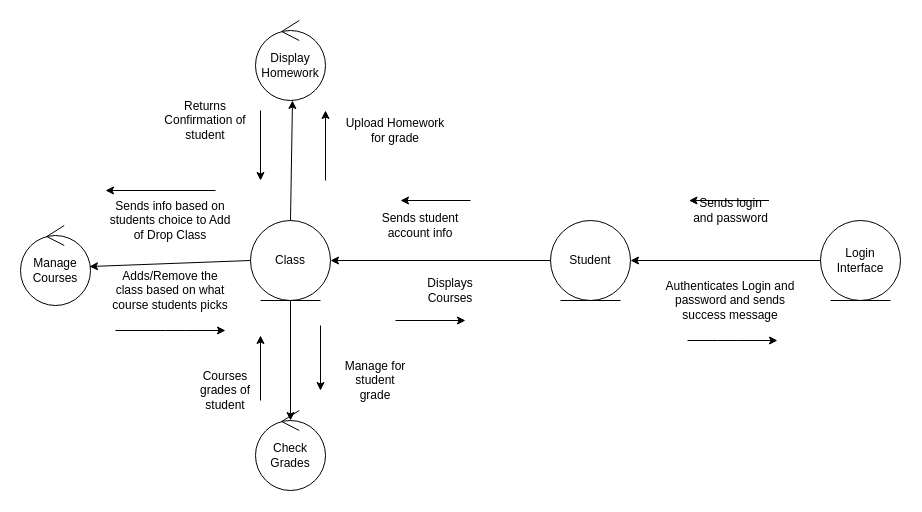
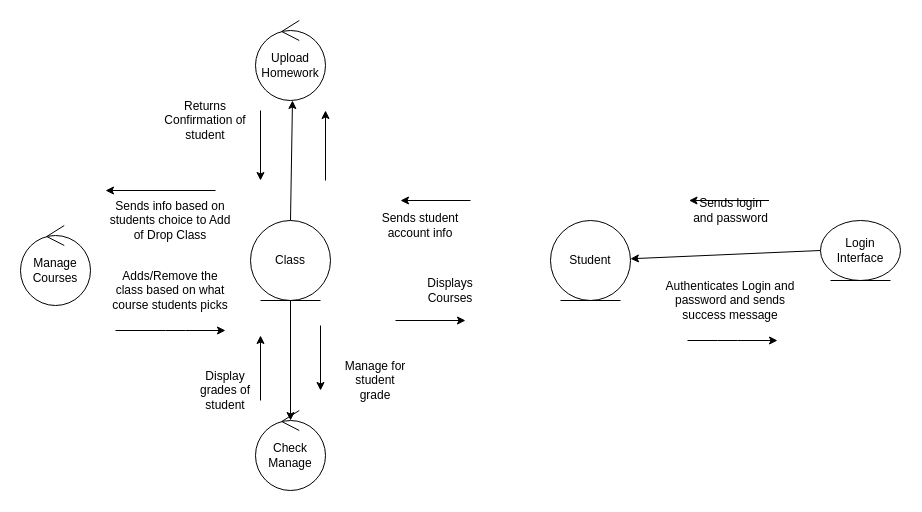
  <mxCell id="0" />
  <mxCell id="1" parent="0" />
  <mxCell id="2" value="Manage Courses" style="ellipse;shape=umlControl;whiteSpace=wrap;html=1;" parent="1" vertex="1"><mxGeometry x="20" y="225" width="70" height="80" as="geometry" /></mxCell>
- <mxCell id="3" value="Display Homework" style="ellipse;shape=umlControl;whiteSpace=wrap;html=1;" parent="1" vertex="1"><mxGeometry x="255" y="20" width="70" height="80" as="geometry" /></mxCell>
- <mxCell id="4" value="Check Grades" style="ellipse;shape=umlControl;whiteSpace=wrap;html=1;" parent="1" vertex="1"><mxGeometry x="255" y="410" width="70" height="80" as="geometry" /></mxCell>
+ <mxCell id="3" value="Upload Homework" style="ellipse;shape=umlControl;whiteSpace=wrap;html=1;" parent="1" vertex="1"><mxGeometry x="255" y="20" width="70" height="80" as="geometry" /></mxCell>
+ <mxCell id="4" value="Check Manage" style="ellipse;shape=umlControl;whiteSpace=wrap;html=1;" parent="1" vertex="1"><mxGeometry x="255" y="410" width="70" height="80" as="geometry" /></mxCell>
  <mxCell id="5" value="Class" style="ellipse;shape=umlEntity;whiteSpace=wrap;html=1;" parent="1" vertex="1"><mxGeometry x="250" y="220" width="80" height="80" as="geometry" /></mxCell>
- <mxCell id="6" value="Login Interface" style="ellipse;shape=umlEntity;whiteSpace=wrap;html=1;" parent="1" vertex="1"><mxGeometry x="820" y="220" width="80" height="80" as="geometry" /></mxCell>
+ <mxCell id="6" value="Login Interface" style="ellipse;shape=umlEntity;whiteSpace=wrap;html=1;" parent="1" vertex="1"><mxGeometry x="820" y="220" width="80" height="60" as="geometry" /></mxCell>
  <mxCell id="7" value="" style="endArrow=classic;html=1;exitX=0;exitY=0.5;exitDx=0;exitDy=0;" parent="1" source="24" edge="1"><mxGeometry width="50" height="50" relative="1" as="geometry"><mxPoint x="500" y="300" as="sourcePoint" /><mxPoint x="570" y="260" as="targetPoint" /></mxGeometry></mxCell>
  <mxCell id="8" value="" style="endArrow=classic;html=1;exitX=0.5;exitY=0;exitDx=0;exitDy=0;" parent="1" source="5" edge="1"><mxGeometry width="50" height="50" relative="1" as="geometry"><mxPoint x="330" y="220" as="sourcePoint" /><mxPoint x="292" y="100" as="targetPoint" /></mxGeometry></mxCell>
- <mxCell id="9" value="" style="endArrow=classic;html=1;entryX=0.986;entryY=0.513;entryDx=0;entryDy=0;entryPerimeter=0;exitX=0;exitY=0.5;exitDx=0;exitDy=0;" parent="1" source="5" target="2" edge="1"><mxGeometry width="50" height="50" relative="1" as="geometry"><mxPoint x="500" y="300" as="sourcePoint" /><mxPoint x="550" y="250" as="targetPoint" /></mxGeometry></mxCell>
- <mxCell id="10" value="" style="endArrow=classic;html=1;exitX=0;exitY=0.5;exitDx=0;exitDy=0;entryX=1;entryY=0.5;entryDx=0;entryDy=0;" parent="1" source="24" target="5" edge="1"><mxGeometry width="50" height="50" relative="1" as="geometry"><mxPoint x="500" y="300" as="sourcePoint" /><mxPoint x="550" y="250" as="targetPoint" /></mxGeometry></mxCell>
  <mxCell id="11" value="" style="endArrow=classic;html=1;exitX=0.5;exitY=1;exitDx=0;exitDy=0;" parent="1" source="5" edge="1"><mxGeometry width="50" height="50" relative="1" as="geometry"><mxPoint x="305" y="380" as="sourcePoint" /><mxPoint x="290" y="420" as="targetPoint" /></mxGeometry></mxCell>
  <mxCell id="12" value="" style="endArrow=classic;html=1;" parent="1" edge="1"><mxGeometry width="50" height="50" relative="1" as="geometry"><mxPoint x="687" y="340" as="sourcePoint" /><mxPoint x="777" y="340" as="targetPoint" /><Array as="points"><mxPoint x="727" y="340" /></Array></mxGeometry></mxCell>
  <mxCell id="13" value="" style="endArrow=classic;html=1;" parent="1" edge="1"><mxGeometry width="50" height="50" relative="1" as="geometry"><mxPoint x="768.5" y="200" as="sourcePoint" /><mxPoint x="688.5" y="200" as="targetPoint" /></mxGeometry></mxCell>
  <mxCell id="14" value="Sends login and password" style="text;html=1;strokeColor=none;fillColor=none;align=center;verticalAlign=middle;whiteSpace=wrap;rounded=0;" parent="1" vertex="1"><mxGeometry x="688.5" y="200" width="83" height="20" as="geometry" /></mxCell>
  <mxCell id="15" value="Authenticates Login and password and sends success message " style="text;html=1;strokeColor=none;fillColor=none;align=center;verticalAlign=middle;whiteSpace=wrap;rounded=0;" parent="1" vertex="1"><mxGeometry x="660" y="290" width="140" height="20" as="geometry" /></mxCell>
  <mxCell id="16" value="" style="endArrow=classic;html=1;" parent="1" edge="1"><mxGeometry width="50" height="50" relative="1" as="geometry"><mxPoint x="395" y="320" as="sourcePoint" /><mxPoint x="465" y="320" as="targetPoint" /></mxGeometry></mxCell>
  <mxCell id="17" value="" style="endArrow=classic;html=1;" parent="1" edge="1"><mxGeometry width="50" height="50" relative="1" as="geometry"><mxPoint x="470" y="200" as="sourcePoint" /><mxPoint x="400" y="200" as="targetPoint" /></mxGeometry></mxCell>
  <mxCell id="18" value="" style="endArrow=classic;html=1;" parent="1" edge="1"><mxGeometry width="50" height="50" relative="1" as="geometry"><mxPoint x="260" y="110" as="sourcePoint" /><mxPoint x="260" y="180" as="targetPoint" /></mxGeometry></mxCell>
  <mxCell id="19" value="" style="endArrow=classic;html=1;" parent="1" edge="1"><mxGeometry width="50" height="50" relative="1" as="geometry"><mxPoint x="325" y="180" as="sourcePoint" /><mxPoint x="325" y="110" as="targetPoint" /></mxGeometry></mxCell>
  <mxCell id="20" value="" style="endArrow=classic;html=1;" parent="1" edge="1"><mxGeometry width="50" height="50" relative="1" as="geometry"><mxPoint x="215" y="190" as="sourcePoint" /><mxPoint x="105" y="190" as="targetPoint" /></mxGeometry></mxCell>
  <mxCell id="21" value="" style="endArrow=classic;html=1;" parent="1" edge="1"><mxGeometry width="50" height="50" relative="1" as="geometry"><mxPoint x="115" y="330" as="sourcePoint" /><mxPoint x="225" y="330" as="targetPoint" /><Array as="points"><mxPoint x="175" y="330" /></Array></mxGeometry></mxCell>
  <mxCell id="22" value="" style="endArrow=classic;html=1;" parent="1" edge="1"><mxGeometry width="50" height="50" relative="1" as="geometry"><mxPoint x="320" y="325" as="sourcePoint" /><mxPoint x="320" y="390" as="targetPoint" /></mxGeometry></mxCell>
  <mxCell id="23" value="" style="endArrow=classic;html=1;" parent="1" edge="1"><mxGeometry width="50" height="50" relative="1" as="geometry"><mxPoint x="260" y="400" as="sourcePoint" /><mxPoint x="260" y="335" as="targetPoint" /></mxGeometry></mxCell>
  <mxCell id="24" value="Student" style="ellipse;shape=umlEntity;whiteSpace=wrap;html=1;" parent="1" vertex="1"><mxGeometry x="550" y="220" width="80" height="80" as="geometry" /></mxCell>
  <mxCell id="25" value="" style="endArrow=classic;html=1;exitX=0;exitY=0.5;exitDx=0;exitDy=0;" parent="1" source="6" target="24" edge="1"><mxGeometry width="50" height="50" relative="1" as="geometry"><mxPoint x="820" y="260" as="sourcePoint" /><mxPoint x="570" y="260" as="targetPoint" /></mxGeometry></mxCell>
  <mxCell id="26" value="Sends info based on students choice to Add of Drop Class" style="text;html=1;strokeColor=none;fillColor=none;align=center;verticalAlign=middle;whiteSpace=wrap;rounded=0;" parent="1" vertex="1"><mxGeometry x="105" y="210" width="130" height="20" as="geometry" /></mxCell>
  <mxCell id="27" value="Adds/Remove the class based on what course students picks" style="text;html=1;strokeColor=none;fillColor=none;align=center;verticalAlign=middle;whiteSpace=wrap;rounded=0;" parent="1" vertex="1"><mxGeometry x="110" y="280" width="120" height="20" as="geometry" /></mxCell>
- <mxCell id="28" value="Courses grades of student" style="text;html=1;strokeColor=none;fillColor=none;align=center;verticalAlign=middle;whiteSpace=wrap;rounded=0;" parent="1" vertex="1"><mxGeometry x="195" y="380" width="60" height="20" as="geometry" /></mxCell>
+ <mxCell id="28" value="Display grades of student" style="text;html=1;strokeColor=none;fillColor=none;align=center;verticalAlign=middle;whiteSpace=wrap;rounded=0;" parent="1" vertex="1"><mxGeometry x="195" y="380" width="60" height="20" as="geometry" /></mxCell>
  <mxCell id="29" value="Manage for student grade" style="text;html=1;strokeColor=none;fillColor=none;align=center;verticalAlign=middle;whiteSpace=wrap;rounded=0;" parent="1" vertex="1"><mxGeometry x="340" y="370" width="70" height="20" as="geometry" /></mxCell>
  <mxCell id="30" value="Returns Confirmation of student" style="text;html=1;strokeColor=none;fillColor=none;align=center;verticalAlign=middle;whiteSpace=wrap;rounded=0;" parent="1" vertex="1"><mxGeometry x="160" y="110" width="90" height="20" as="geometry" /></mxCell>
- <mxCell id="31" value="Upload Homework for grade" style="text;html=1;strokeColor=none;fillColor=none;align=center;verticalAlign=middle;whiteSpace=wrap;rounded=0;" parent="1" vertex="1"><mxGeometry x="340" y="120" width="110" height="20" as="geometry" /></mxCell>
  <mxCell id="32" value="Sends student account info" style="text;html=1;strokeColor=none;fillColor=none;align=center;verticalAlign=middle;whiteSpace=wrap;rounded=0;" parent="1" vertex="1"><mxGeometry x="380" y="215" width="80" height="20" as="geometry" /></mxCell>
  <mxCell id="33" value="Displays Courses" style="text;html=1;strokeColor=none;fillColor=none;align=center;verticalAlign=middle;whiteSpace=wrap;rounded=0;" parent="1" vertex="1"><mxGeometry x="415" y="280" width="70" height="20" as="geometry" /></mxCell>
